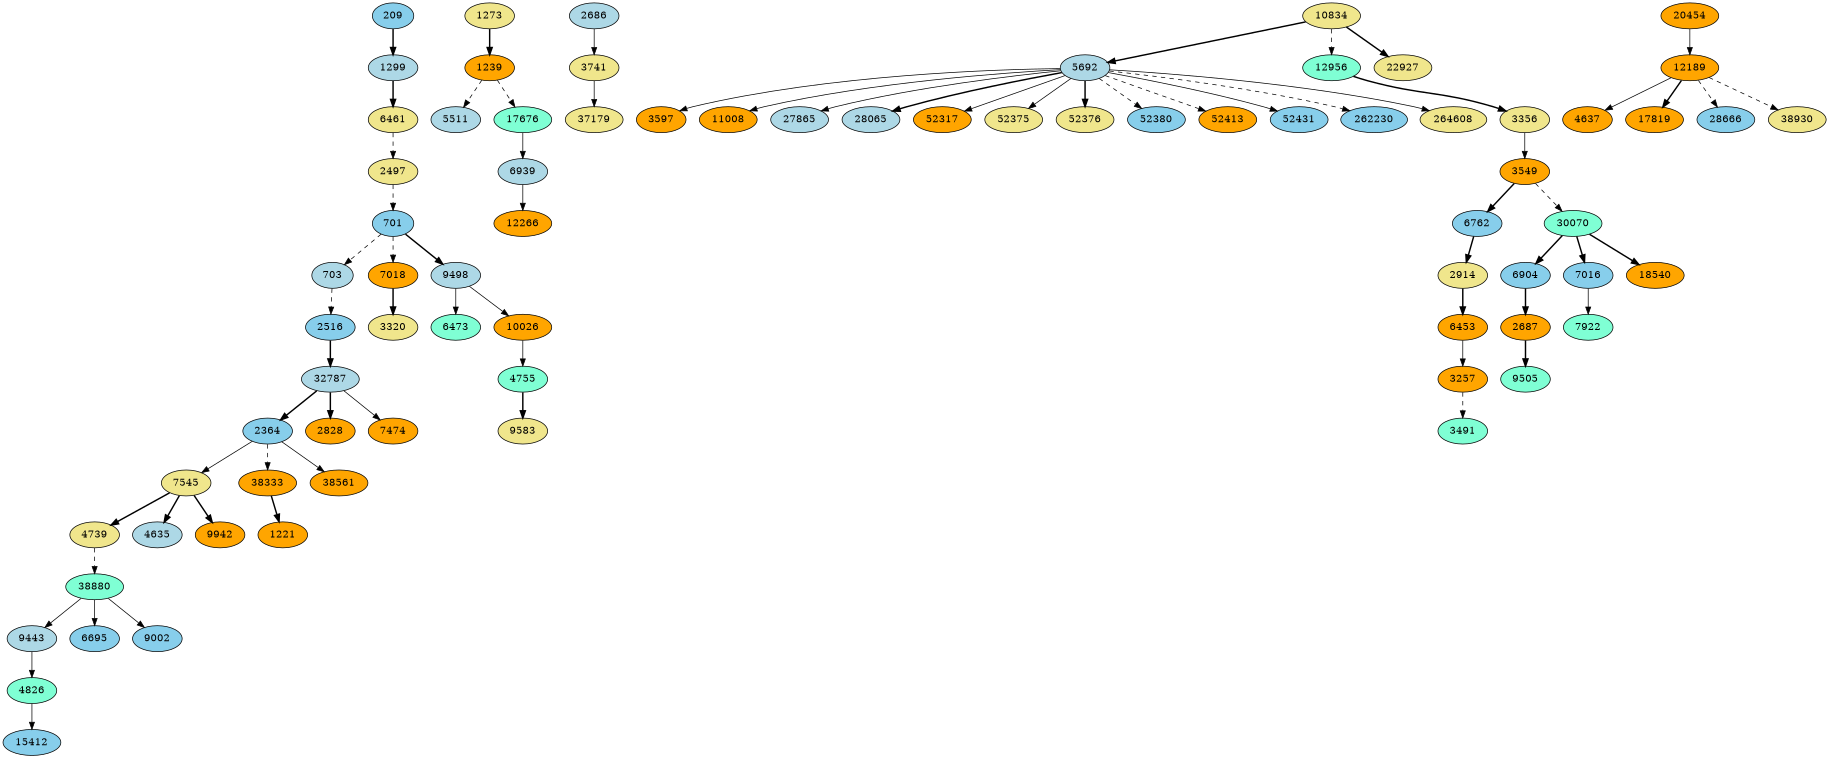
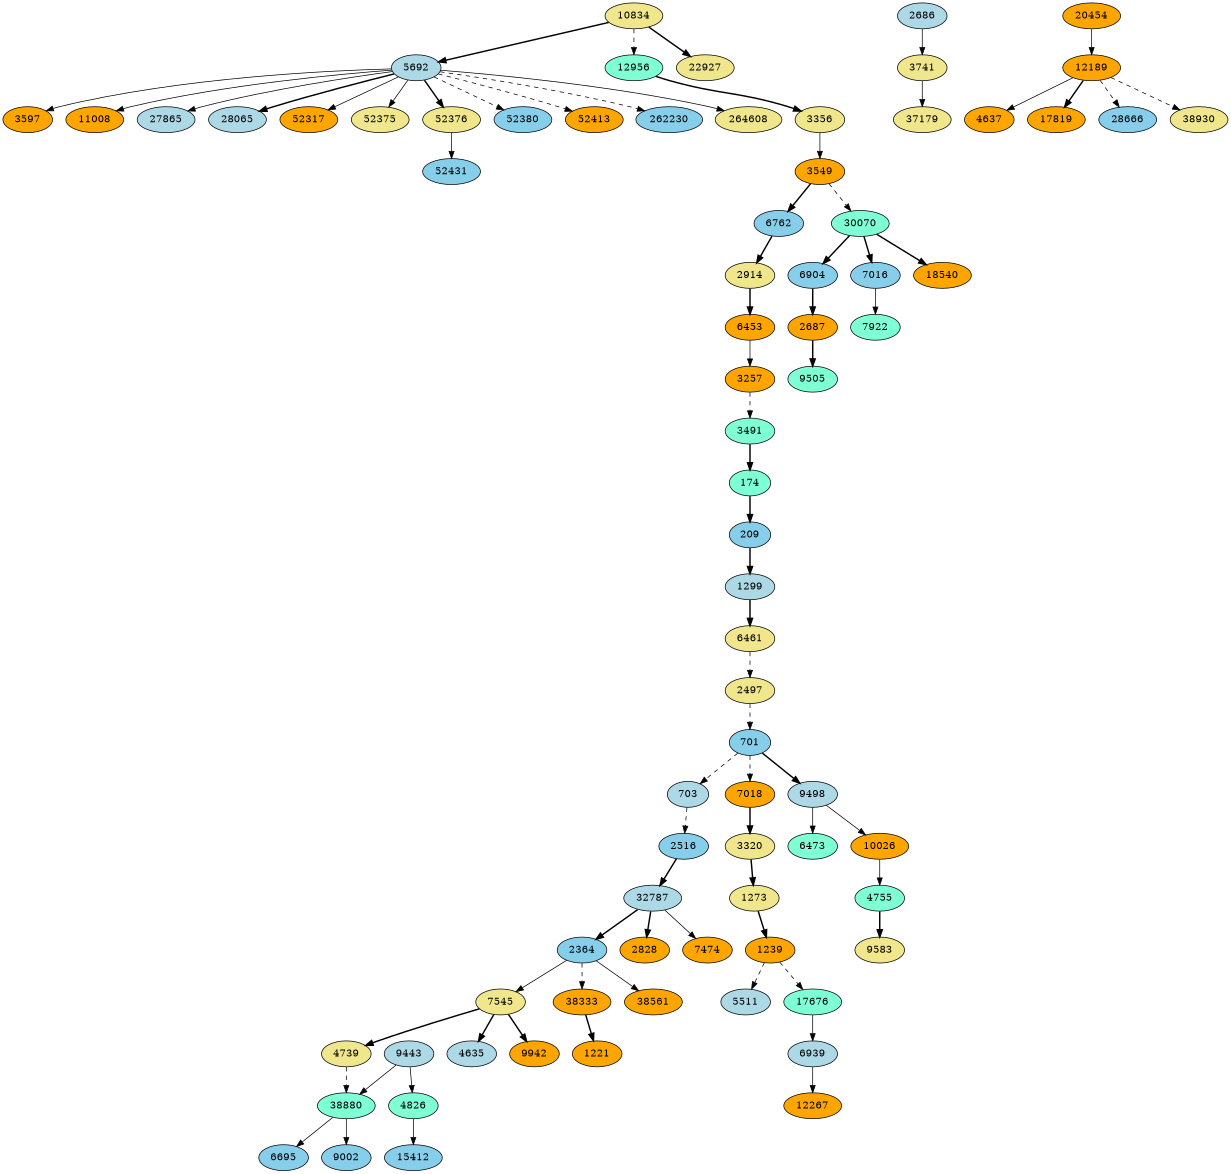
  digraph {
    node [fillcolor=orange style=filled]
    edge [style=bold]
+   174 [fillcolor=aquamarine]
    209 [fillcolor=skyblue]
    1299 [fillcolor=lightblue]
    6461 [fillcolor=khaki]
    701 [fillcolor=skyblue]
    703 [fillcolor=lightblue]
    7018
    9498 [fillcolor=lightblue]
    2516 [fillcolor=skyblue]
    3320 [fillcolor=khaki]
    32787 [fillcolor=lightblue]
    n12 [fillcolor=aquamarine label=6473]
    10026
    5511 [fillcolor=lightblue]
    1239
    17676 [fillcolor=aquamarine]
    6939 [fillcolor=lightblue]
    1273 [fillcolor=khaki]
    2497 [fillcolor=khaki]
    n20 [fillcolor=skyblue label=2364]
    2828
    7474
    2686 [fillcolor=lightblue]
    3741 [fillcolor=khaki]
    37179 [fillcolor=khaki]
    9505 [fillcolor=aquamarine]
    2687
    7545 [fillcolor=khaki]
    38333
    38561
    4739 [fillcolor=khaki]
    4635 [fillcolor=lightblue]
    9942
    1221
    2914 [fillcolor=khaki]
    6453
    3257
    3491 [fillcolor=aquamarine]
    3356 [fillcolor=khaki]
    3549
    6762 [fillcolor=skyblue]
    30070 [fillcolor=aquamarine]
    6904 [fillcolor=skyblue]
    7016 [fillcolor=skyblue]
    18540
    38880 [fillcolor=aquamarine]
    9443 [fillcolor=lightblue]
    6695 [fillcolor=skyblue]
    9002 [fillcolor=skyblue]
    4755 [fillcolor=aquamarine]
    9583 [fillcolor=khaki]
    4826 [fillcolor=aquamarine]
    15412 [fillcolor=skyblue]
    5692 [fillcolor=lightblue]
    3597
    11008
    27865 [fillcolor=lightblue]
    28065 [fillcolor=lightblue]
    52317
    52375 [fillcolor=khaki]
    52376 [fillcolor=khaki]
    52380 [fillcolor=skyblue]
    52413
    52431 [fillcolor=skyblue]
    262230 [fillcolor=skyblue]
    264608 [fillcolor=khaki]
    10834 [fillcolor=khaki]
    12956 [fillcolor=aquamarine]
    22927 [fillcolor=khaki]
-   12266
+   12266 [label=12267]
    7922 [fillcolor=aquamarine]
    12189
    4637
    17819
    28666 [fillcolor=skyblue]
    38930 [fillcolor=khaki]
    20454
+   174 -> 209
    209 -> 1299
    1299 -> 6461
    6461 -> 2497 [style=dashed]
    701 -> 703 [style=dashed]
    701 -> 7018 [style=dashed]
    701 -> 9498
    703 -> 2516 [style=dashed]
    7018 -> 3320
    9498 -> n12 [style=solid]
    9498 -> 10026 [style=solid]
    2516 -> 32787
+   3320 -> 1273
    32787 -> n20
    32787 -> 2828
    32787 -> 7474 [style=solid]
    10026 -> 4755 [style=solid]
    1239 -> 5511 [style=dashed]
    1239 -> 17676 [style=dashed]
    17676 -> 6939 [style=solid]
    6939 -> 12266 [style=solid]
    1273 -> 1239
    2497 -> 701 [style=dashed]
    n20 -> 7545 [style=solid]
    n20 -> 38333 [style=dashed]
    n20 -> 38561 [style=solid]
    2686 -> 3741 [style=solid]
    3741 -> 37179 [style=solid]
    2687 -> 9505
    7545 -> 4739
    7545 -> 4635
    7545 -> 9942
    38333 -> 1221
    4739 -> 38880 [style=dashed]
    2914 -> 6453
    6453 -> 3257 [style=solid]
    3257 -> 3491 [style=dashed]
+   3491 -> 174
    3356 -> 3549 [style=solid]
    3549 -> 6762
    3549 -> 30070 [style=dashed]
    6762 -> 2914
    30070 -> 6904
    30070 -> 7016
    30070 -> 18540
    6904 -> 2687
    7016 -> 7922 [style=solid]
-   38880 -> 9443 [style=solid]
+   9443 -> 38880 [style=solid]
    38880 -> 6695 [style=solid]
    38880 -> 9002 [style=solid]
    9443 -> 4826 [style=solid]
    4755 -> 9583
    4826 -> 15412 [style=solid]
    5692 -> 3597 [style=solid]
    5692 -> 11008 [style=solid]
    5692 -> 27865 [style=solid]
    5692 -> 28065
    5692 -> 52317 [style=solid]
    5692 -> 52375 [style=solid]
    5692 -> 52376
    5692 -> 52380 [style=dashed]
    5692 -> 52413 [style=dashed]
-   5692 -> 52431 [style=solid]
+   52376 -> 52431 [style=solid]
    5692 -> 262230 [style=dashed]
    5692 -> 264608 [style=solid]
    10834 -> 5692
    10834 -> 12956 [style=dashed]
    10834 -> 22927
    12956 -> 3356
    12189 -> 4637 [style=solid]
    12189 -> 17819
    12189 -> 28666 [style=dashed]
    12189 -> 38930 [style=dashed]
    20454 -> 12189 [style=solid]
  }
